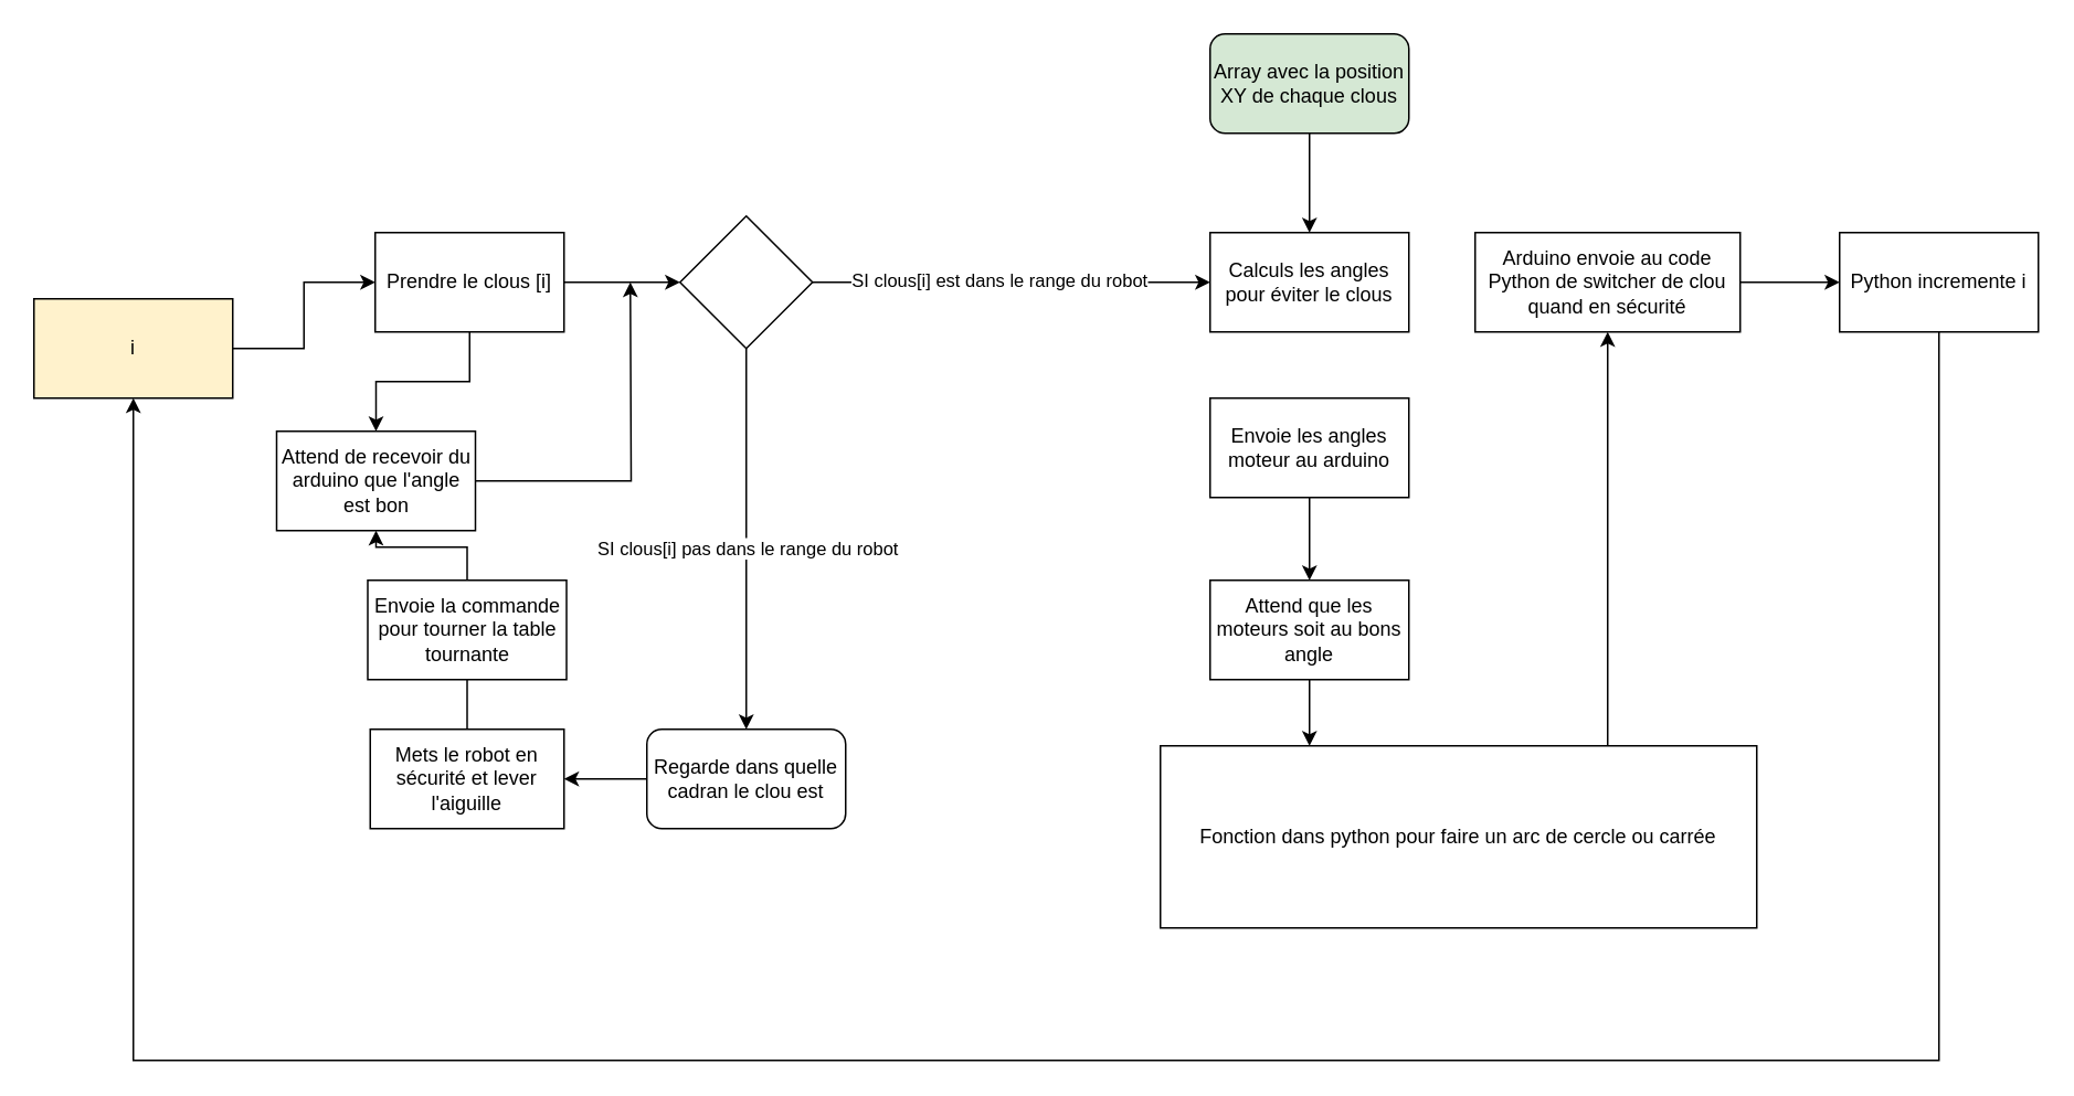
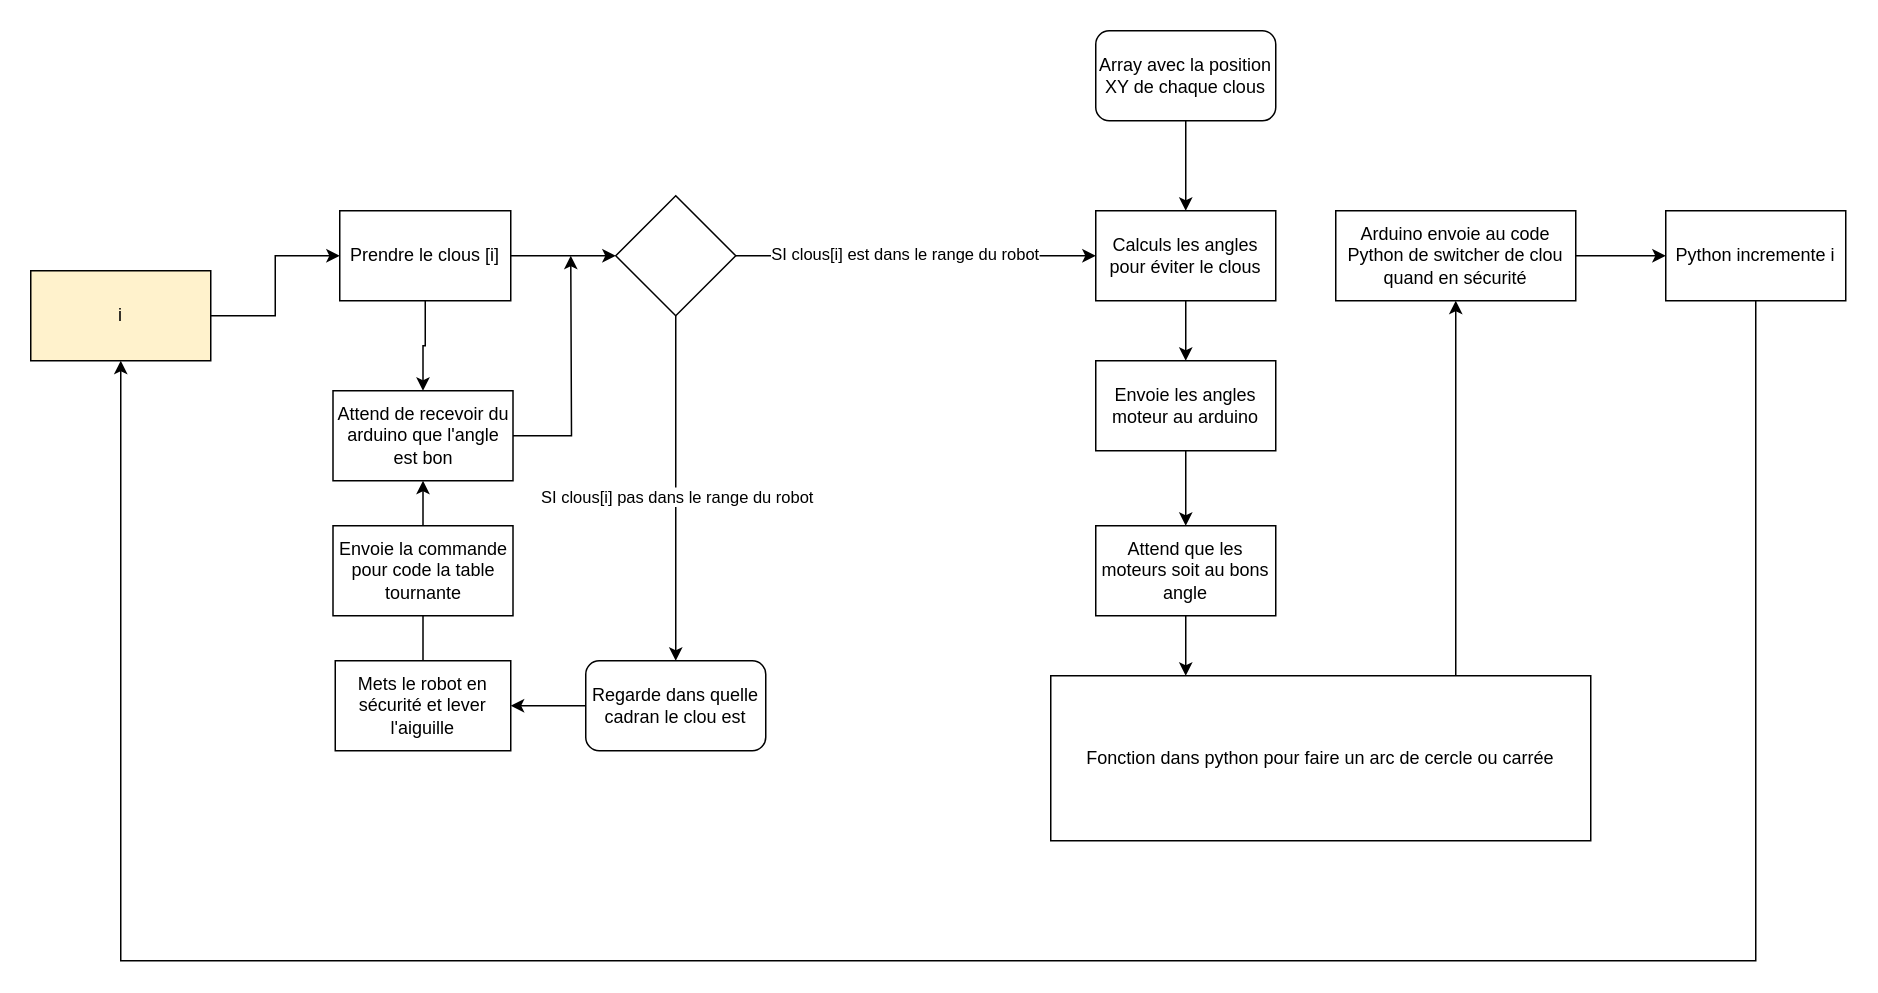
  <mxCell id="0" />
  <mxCell id="1" parent="0" />
  <mxCell id="2" style="edgeStyle=orthogonalEdgeStyle;rounded=0;orthogonalLoop=1;jettySize=auto;html=1;entryX=0.5;entryY=0;entryDx=0;entryDy=0;" edge="1" parent="1" source="3" target="23"><mxGeometry relative="1" as="geometry" /></mxCell>
- <mxCell id="3" value="Array avec la position XY de chaque clous" style="rounded=1;whiteSpace=wrap;html=1;fillColor=#d5e8d4;" vertex="1" parent="1"><mxGeometry x="730" y="20" width="120" height="60" as="geometry" /></mxCell>
+ <mxCell id="3" value="Array avec la position XY de chaque clous" style="rounded=1;whiteSpace=wrap;html=1;" vertex="1" parent="1"><mxGeometry x="730" y="20" width="120" height="60" as="geometry" /></mxCell>
  <mxCell id="4" style="edgeStyle=orthogonalEdgeStyle;rounded=0;orthogonalLoop=1;jettySize=auto;html=1;entryX=0;entryY=0.5;entryDx=0;entryDy=0;" edge="1" parent="1" source="6" target="13"><mxGeometry relative="1" as="geometry" /></mxCell>
  <mxCell id="5" value="" style="edgeStyle=orthogonalEdgeStyle;rounded=0;orthogonalLoop=1;jettySize=auto;html=1;" edge="1" parent="1" source="6" target="21"><mxGeometry relative="1" as="geometry" /></mxCell>
  <mxCell id="6" value="Prendre le clous [i]" style="rounded=0;whiteSpace=wrap;html=1;" vertex="1" parent="1"><mxGeometry x="226" y="140" width="114" height="60" as="geometry" /></mxCell>
  <mxCell id="7" style="edgeStyle=orthogonalEdgeStyle;rounded=0;orthogonalLoop=1;jettySize=auto;html=1;entryX=0;entryY=0.5;entryDx=0;entryDy=0;" edge="1" parent="1" source="8" target="6"><mxGeometry relative="1" as="geometry" /></mxCell>
  <mxCell id="8" value="i" style="rounded=0;whiteSpace=wrap;html=1;fillColor=#fff2cc;" vertex="1" parent="1"><mxGeometry x="20" y="180" width="120" height="60" as="geometry" /></mxCell>
  <mxCell id="9" style="edgeStyle=orthogonalEdgeStyle;rounded=0;orthogonalLoop=1;jettySize=auto;html=1;entryX=0.5;entryY=0;entryDx=0;entryDy=0;exitX=0.5;exitY=1;exitDx=0;exitDy=0;" edge="1" parent="1" source="13" target="15"><mxGeometry relative="1" as="geometry"><mxPoint x="450" y="280" as="sourcePoint" /></mxGeometry></mxCell>
  <mxCell id="10" value="SI clous[i] pas dans le range du robot" style="edgeLabel;html=1;align=center;verticalAlign=middle;resizable=0;points=[];" vertex="1" connectable="0" parent="9"><mxGeometry x="-0.411" y="-1" relative="1" as="geometry"><mxPoint x="1" y="52" as="offset" /></mxGeometry></mxCell>
  <mxCell id="11" style="edgeStyle=orthogonalEdgeStyle;rounded=0;orthogonalLoop=1;jettySize=auto;html=1;exitX=1;exitY=0.5;exitDx=0;exitDy=0;entryX=0;entryY=0.5;entryDx=0;entryDy=0;" edge="1" parent="1" source="13" target="23"><mxGeometry relative="1" as="geometry" /></mxCell>
  <mxCell id="12" value="SI clous[i] est dans le range du robot" style="edgeLabel;html=1;align=center;verticalAlign=middle;resizable=0;points=[];" vertex="1" connectable="0" parent="11"><mxGeometry x="-0.07" y="2" relative="1" as="geometry"><mxPoint as="offset" /></mxGeometry></mxCell>
  <mxCell id="13" value="" style="rhombus;whiteSpace=wrap;html=1;" vertex="1" parent="1"><mxGeometry x="410" y="130" width="80" height="80" as="geometry" /></mxCell>
  <mxCell id="14" style="edgeStyle=orthogonalEdgeStyle;rounded=0;orthogonalLoop=1;jettySize=auto;html=1;entryX=1;entryY=0.5;entryDx=0;entryDy=0;" edge="1" parent="1" source="15" target="19"><mxGeometry relative="1" as="geometry" /></mxCell>
  <mxCell id="15" value="Regarde dans quelle cadran le clou est" style="whiteSpace=wrap;html=1;rounded=1;" vertex="1" parent="1"><mxGeometry x="390" y="440" width="120" height="60" as="geometry" /></mxCell>
  <mxCell id="16" style="edgeStyle=orthogonalEdgeStyle;rounded=0;orthogonalLoop=1;jettySize=auto;html=1;entryX=0.5;entryY=1;entryDx=0;entryDy=0;" edge="1" parent="1" source="17" target="21"><mxGeometry relative="1" as="geometry" /></mxCell>
- <mxCell id="17" value="Envoie la commande pour tourner la table tournante" style="rounded=0;whiteSpace=wrap;html=1;" vertex="1" parent="1"><mxGeometry x="221.5" y="350" width="120" height="60" as="geometry" /></mxCell>
+ <mxCell id="17" value="Envoie la commande pour code la table tournante" style="rounded=0;whiteSpace=wrap;html=1;" vertex="1" parent="1"><mxGeometry x="221.5" y="350" width="120" height="60" as="geometry" /></mxCell>
  <mxCell id="18" style="edgeStyle=orthogonalEdgeStyle;rounded=0;orthogonalLoop=1;jettySize=auto;html=1;entryX=0.5;entryY=1;entryDx=0;entryDy=0;endArrow=none;" edge="1" parent="1" source="19" target="17"><mxGeometry relative="1" as="geometry" /></mxCell>
  <mxCell id="19" value="Mets le robot en sécurité et lever l'aiguille" style="rounded=0;whiteSpace=wrap;html=1;" vertex="1" parent="1"><mxGeometry x="223" y="440" width="117" height="60" as="geometry" /></mxCell>
  <mxCell id="20" style="edgeStyle=orthogonalEdgeStyle;rounded=0;orthogonalLoop=1;jettySize=auto;html=1;" edge="1" parent="1" source="21"><mxGeometry relative="1" as="geometry"><mxPoint x="380" y="170" as="targetPoint" /></mxGeometry></mxCell>
- <mxCell id="21" value="Attend de recevoir du arduino que l'angle est bon" style="rounded=0;whiteSpace=wrap;html=1;" vertex="1" parent="1"><mxGeometry x="166.5" y="260" width="120" height="60" as="geometry" /></mxCell>
+ <mxCell id="21" value="Attend de recevoir du arduino que l'angle est bon" style="rounded=0;whiteSpace=wrap;html=1;" vertex="1" parent="1"><mxGeometry x="221.5" y="260" width="120" height="60" as="geometry" /></mxCell>
+ <mxCell id="22" style="edgeStyle=orthogonalEdgeStyle;rounded=0;orthogonalLoop=1;jettySize=auto;html=1;entryX=0.5;entryY=0;entryDx=0;entryDy=0;" edge="1" parent="1" source="23" target="27"><mxGeometry relative="1" as="geometry" /></mxCell>
  <mxCell id="23" value="Calculs les angles pour éviter le clous" style="rounded=0;whiteSpace=wrap;html=1;" vertex="1" parent="1"><mxGeometry x="730" y="140" width="120" height="60" as="geometry" /></mxCell>
  <mxCell id="24" style="edgeStyle=orthogonalEdgeStyle;rounded=0;orthogonalLoop=1;jettySize=auto;html=1;entryX=0.25;entryY=0;entryDx=0;entryDy=0;" edge="1" parent="1" source="25" target="29"><mxGeometry relative="1" as="geometry" /></mxCell>
  <mxCell id="25" value="Attend que les moteurs soit au bons angle" style="rounded=0;whiteSpace=wrap;html=1;" vertex="1" parent="1"><mxGeometry x="730" y="350" width="120" height="60" as="geometry" /></mxCell>
  <mxCell id="26" value="" style="edgeStyle=orthogonalEdgeStyle;rounded=0;orthogonalLoop=1;jettySize=auto;html=1;" edge="1" parent="1" source="27" target="25"><mxGeometry relative="1" as="geometry" /></mxCell>
  <mxCell id="27" value="Envoie les angles moteur au arduino" style="rounded=0;whiteSpace=wrap;html=1;" vertex="1" parent="1"><mxGeometry x="730" y="240" width="120" height="60" as="geometry" /></mxCell>
  <mxCell id="28" style="edgeStyle=orthogonalEdgeStyle;rounded=0;orthogonalLoop=1;jettySize=auto;html=1;exitX=0.75;exitY=0;exitDx=0;exitDy=0;entryX=0.5;entryY=1;entryDx=0;entryDy=0;" edge="1" parent="1" source="29" target="31"><mxGeometry relative="1" as="geometry" /></mxCell>
  <mxCell id="29" value="Fonction dans python pour faire un arc de cercle ou carrée" style="rounded=0;whiteSpace=wrap;html=1;" vertex="1" parent="1"><mxGeometry x="700" y="450" width="360" height="110" as="geometry" /></mxCell>
  <mxCell id="30" style="edgeStyle=orthogonalEdgeStyle;rounded=0;orthogonalLoop=1;jettySize=auto;html=1;entryX=0;entryY=0.5;entryDx=0;entryDy=0;" edge="1" parent="1" source="31" target="33"><mxGeometry relative="1" as="geometry" /></mxCell>
  <mxCell id="31" value="Arduino envoie au code Python de switcher de clou quand en sécurité" style="rounded=0;whiteSpace=wrap;html=1;" vertex="1" parent="1"><mxGeometry x="890" y="140" width="160" height="60" as="geometry" /></mxCell>
  <mxCell id="32" style="edgeStyle=orthogonalEdgeStyle;rounded=0;orthogonalLoop=1;jettySize=auto;html=1;entryX=0.5;entryY=1;entryDx=0;entryDy=0;" edge="1" parent="1" source="33" target="8"><mxGeometry relative="1" as="geometry"><Array as="points"><mxPoint x="1170" y="640" /><mxPoint x="80" y="640" /></Array></mxGeometry></mxCell>
  <mxCell id="33" value="Python incremente i" style="rounded=0;whiteSpace=wrap;html=1;" vertex="1" parent="1"><mxGeometry x="1110" y="140" width="120" height="60" as="geometry" /></mxCell>
